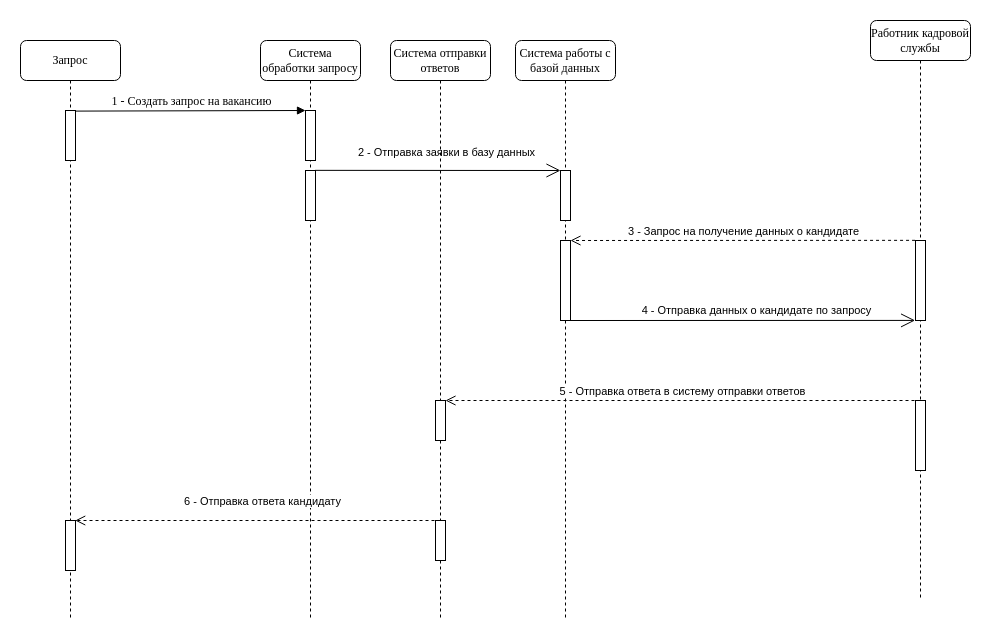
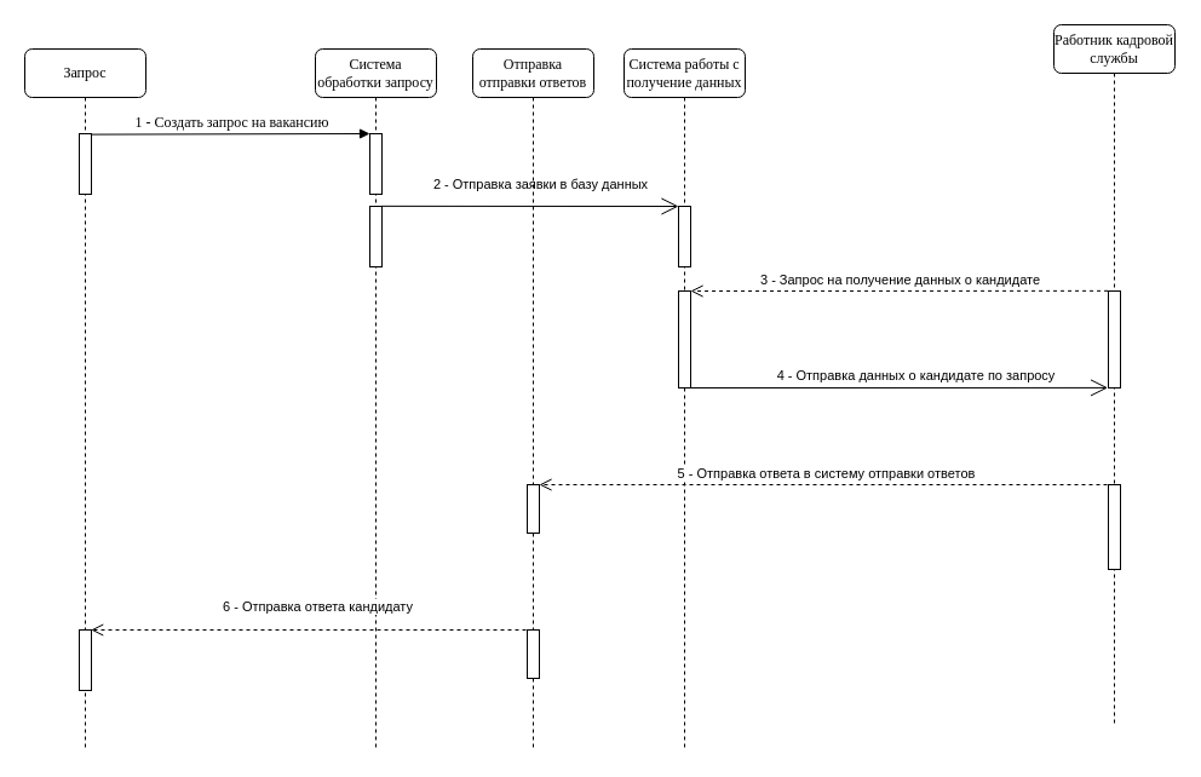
  <mxCell id="0" />
  <mxCell id="1" parent="0" />
  <mxCell id="2" value="Система обработки запросу" style="shape=umlLifeline;perimeter=lifelinePerimeter;whiteSpace=wrap;html=1;container=1;collapsible=0;recursiveResize=0;outlineConnect=0;rounded=1;shadow=0;comic=0;labelBackgroundColor=none;strokeWidth=1;fontFamily=Verdana;fontSize=12;align=center;" parent="1" vertex="1"><mxGeometry x="260" y="40" width="100" height="580" as="geometry" /></mxCell>
  <mxCell id="3" value="" style="html=1;points=[];perimeter=orthogonalPerimeter;rounded=0;shadow=0;comic=0;labelBackgroundColor=none;strokeWidth=1;fontFamily=Verdana;fontSize=12;align=center;" parent="2" vertex="1"><mxGeometry x="45" y="70" width="10" height="50" as="geometry" /></mxCell>
  <mxCell id="4" value="" style="html=1;points=[];perimeter=orthogonalPerimeter;rounded=0;shadow=0;comic=0;labelBackgroundColor=none;strokeWidth=1;fontFamily=Verdana;fontSize=12;align=center;" vertex="1" parent="2"><mxGeometry x="45" y="130" width="10" height="50" as="geometry" /></mxCell>
- <mxCell id="5" value="Система работы с базой данных" style="shape=umlLifeline;perimeter=lifelinePerimeter;whiteSpace=wrap;html=1;container=1;collapsible=0;recursiveResize=0;outlineConnect=0;rounded=1;shadow=0;comic=0;labelBackgroundColor=none;strokeWidth=1;fontFamily=Verdana;fontSize=12;align=center;" parent="1" vertex="1"><mxGeometry x="515" y="40" width="100" height="580" as="geometry" /></mxCell>
+ <mxCell id="5" value="Система работы с получение данных" style="shape=umlLifeline;perimeter=lifelinePerimeter;whiteSpace=wrap;html=1;container=1;collapsible=0;recursiveResize=0;outlineConnect=0;rounded=1;shadow=0;comic=0;labelBackgroundColor=none;strokeWidth=1;fontFamily=Verdana;fontSize=12;align=center;" parent="1" vertex="1"><mxGeometry x="515" y="40" width="100" height="580" as="geometry" /></mxCell>
  <mxCell id="6" value="" style="html=1;points=[];perimeter=orthogonalPerimeter;rounded=0;shadow=0;comic=0;labelBackgroundColor=none;strokeWidth=1;fontFamily=Verdana;fontSize=12;align=center;" vertex="1" parent="5"><mxGeometry x="45" y="200" width="10" height="80" as="geometry" /></mxCell>
  <mxCell id="7" value="" style="html=1;points=[];perimeter=orthogonalPerimeter;rounded=0;shadow=0;comic=0;labelBackgroundColor=none;strokeWidth=1;fontFamily=Verdana;fontSize=12;align=center;" vertex="1" parent="5"><mxGeometry x="45" y="130" width="10" height="50" as="geometry" /></mxCell>
  <mxCell id="8" value="Работник кадровой службы" style="shape=umlLifeline;perimeter=lifelinePerimeter;whiteSpace=wrap;html=1;container=1;collapsible=0;recursiveResize=0;outlineConnect=0;rounded=1;shadow=0;comic=0;labelBackgroundColor=none;strokeWidth=1;fontFamily=Verdana;fontSize=12;align=center;" parent="1" vertex="1"><mxGeometry x="870" y="20" width="100" height="580" as="geometry" /></mxCell>
  <mxCell id="9" value="" style="html=1;points=[];perimeter=orthogonalPerimeter;rounded=0;shadow=0;comic=0;labelBackgroundColor=none;strokeWidth=1;fontFamily=Verdana;fontSize=12;align=center;" vertex="1" parent="8"><mxGeometry x="45" y="220" width="10" height="80" as="geometry" /></mxCell>
  <mxCell id="10" value="" style="html=1;points=[];perimeter=orthogonalPerimeter;rounded=0;shadow=0;comic=0;labelBackgroundColor=none;strokeWidth=1;fontFamily=Verdana;fontSize=12;align=center;" vertex="1" parent="8"><mxGeometry x="45" y="380" width="10" height="70" as="geometry" /></mxCell>
  <mxCell id="11" value="Запрос" style="shape=umlLifeline;perimeter=lifelinePerimeter;whiteSpace=wrap;html=1;container=1;collapsible=0;recursiveResize=0;outlineConnect=0;rounded=1;shadow=0;comic=0;labelBackgroundColor=none;strokeWidth=1;fontFamily=Verdana;fontSize=12;align=center;" parent="1" vertex="1"><mxGeometry x="20" y="40" width="100" height="580" as="geometry" /></mxCell>
  <mxCell id="12" value="" style="html=1;points=[];perimeter=orthogonalPerimeter;rounded=0;shadow=0;comic=0;labelBackgroundColor=none;strokeWidth=1;fontFamily=Verdana;fontSize=12;align=center;" vertex="1" parent="11"><mxGeometry x="45" y="70" width="10" height="50" as="geometry" /></mxCell>
  <mxCell id="13" value="" style="html=1;points=[];perimeter=orthogonalPerimeter;rounded=0;shadow=0;comic=0;labelBackgroundColor=none;strokeWidth=1;fontFamily=Verdana;fontSize=12;align=center;" vertex="1" parent="11"><mxGeometry x="45" y="480" width="10" height="50" as="geometry" /></mxCell>
  <mxCell id="14" value="1 - Создать запрос на вакансию" style="html=1;verticalAlign=bottom;endArrow=block;labelBackgroundColor=none;fontFamily=Verdana;fontSize=12;edgeStyle=elbowEdgeStyle;elbow=vertical;exitX=1.028;exitY=0.012;exitDx=0;exitDy=0;exitPerimeter=0;" parent="1" source="12" target="3" edge="1"><mxGeometry x="0.004" relative="1" as="geometry"><mxPoint x="75" y="130" as="sourcePoint" /><Array as="points"><mxPoint x="80" y="110" /><mxPoint x="170" y="130" /><mxPoint x="100" y="160" /><mxPoint x="170" y="200" /></Array><mxPoint as="offset" /></mxGeometry></mxCell>
  <mxCell id="15" value="" style="endArrow=open;endFill=1;endSize=12;html=1;rounded=0;exitX=0.964;exitY=-0.003;exitDx=0;exitDy=0;exitPerimeter=0;" edge="1" parent="1" source="4"><mxGeometry width="160" relative="1" as="geometry"><mxPoint x="320" y="250" as="sourcePoint" /><mxPoint x="560" y="170" as="targetPoint" /><Array as="points" /></mxGeometry></mxCell>
  <mxCell id="16" value="2 - Отправка заявки в базу данных" style="edgeLabel;html=1;align=center;verticalAlign=middle;resizable=0;points=[];" vertex="1" connectable="0" parent="15"><mxGeometry x="-0.139" y="1" relative="1" as="geometry"><mxPoint x="25" y="-17" as="offset" /></mxGeometry></mxCell>
- <mxCell id="17" value="Система отправки ответов" style="shape=umlLifeline;perimeter=lifelinePerimeter;whiteSpace=wrap;html=1;container=1;collapsible=0;recursiveResize=0;outlineConnect=0;rounded=1;shadow=0;comic=0;labelBackgroundColor=none;strokeWidth=1;fontFamily=Verdana;fontSize=12;align=center;" vertex="1" parent="1"><mxGeometry x="390" y="40" width="100" height="580" as="geometry" /></mxCell>
+ <mxCell id="17" value="Отправка отправки ответов" style="shape=umlLifeline;perimeter=lifelinePerimeter;whiteSpace=wrap;html=1;container=1;collapsible=0;recursiveResize=0;outlineConnect=0;rounded=1;shadow=0;comic=0;labelBackgroundColor=none;strokeWidth=1;fontFamily=Verdana;fontSize=12;align=center;" vertex="1" parent="1"><mxGeometry x="390" y="40" width="100" height="580" as="geometry" /></mxCell>
  <mxCell id="18" value="" style="html=1;points=[];perimeter=orthogonalPerimeter;rounded=0;shadow=0;comic=0;labelBackgroundColor=none;strokeWidth=1;fontFamily=Verdana;fontSize=12;align=center;" vertex="1" parent="17"><mxGeometry x="45" y="360" width="10" height="40" as="geometry" /></mxCell>
  <mxCell id="19" value="" style="html=1;points=[];perimeter=orthogonalPerimeter;rounded=0;shadow=0;comic=0;labelBackgroundColor=none;strokeWidth=1;fontFamily=Verdana;fontSize=12;align=center;" vertex="1" parent="17"><mxGeometry x="45" y="480" width="10" height="40" as="geometry" /></mxCell>
  <mxCell id="20" value="" style="endArrow=open;endFill=1;endSize=12;html=1;rounded=0;entryX=-0.039;entryY=0.999;entryDx=0;entryDy=0;entryPerimeter=0;" edge="1" parent="1" target="9"><mxGeometry width="160" relative="1" as="geometry"><mxPoint x="570" y="320" as="sourcePoint" /><mxPoint x="730" y="310" as="targetPoint" /></mxGeometry></mxCell>
  <mxCell id="21" value="4 - Отправка данных о кандидате по запросу" style="edgeLabel;html=1;align=center;verticalAlign=middle;resizable=0;points=[];" vertex="1" connectable="0" parent="20"><mxGeometry x="0.079" y="2" relative="1" as="geometry"><mxPoint y="-8" as="offset" /></mxGeometry></mxCell>
  <mxCell id="22" value="3 - Запрос на получение данных о кандидате" style="html=1;verticalAlign=bottom;endArrow=open;dashed=1;endSize=8;edgeStyle=elbowEdgeStyle;elbow=vertical;curved=0;rounded=0;exitX=-0.045;exitY=-0.002;exitDx=0;exitDy=0;exitPerimeter=0;" edge="1" parent="1" source="9"><mxGeometry relative="1" as="geometry"><mxPoint x="910" y="240" as="sourcePoint" /><mxPoint x="570" y="240" as="targetPoint" /></mxGeometry></mxCell>
  <mxCell id="23" value="5 - Отправка ответа в систему отправки ответов" style="html=1;verticalAlign=bottom;endArrow=open;dashed=1;endSize=8;edgeStyle=elbowEdgeStyle;elbow=vertical;curved=0;rounded=0;" edge="1" parent="1" target="18"><mxGeometry relative="1" as="geometry"><mxPoint x="920" y="400" as="sourcePoint" /><mxPoint x="840" y="400" as="targetPoint" /></mxGeometry></mxCell>
  <mxCell id="24" value="6 - Отправка ответа кандидату" style="html=1;verticalAlign=bottom;endArrow=open;dashed=1;endSize=8;edgeStyle=elbowEdgeStyle;elbow=vertical;curved=0;rounded=0;entryX=0.97;entryY=-0.005;entryDx=0;entryDy=0;entryPerimeter=0;" edge="1" parent="1" target="13"><mxGeometry x="-0.027" y="-10" relative="1" as="geometry"><mxPoint x="440" y="520" as="sourcePoint" /><mxPoint x="80" y="520" as="targetPoint" /><mxPoint as="offset" /></mxGeometry></mxCell>
